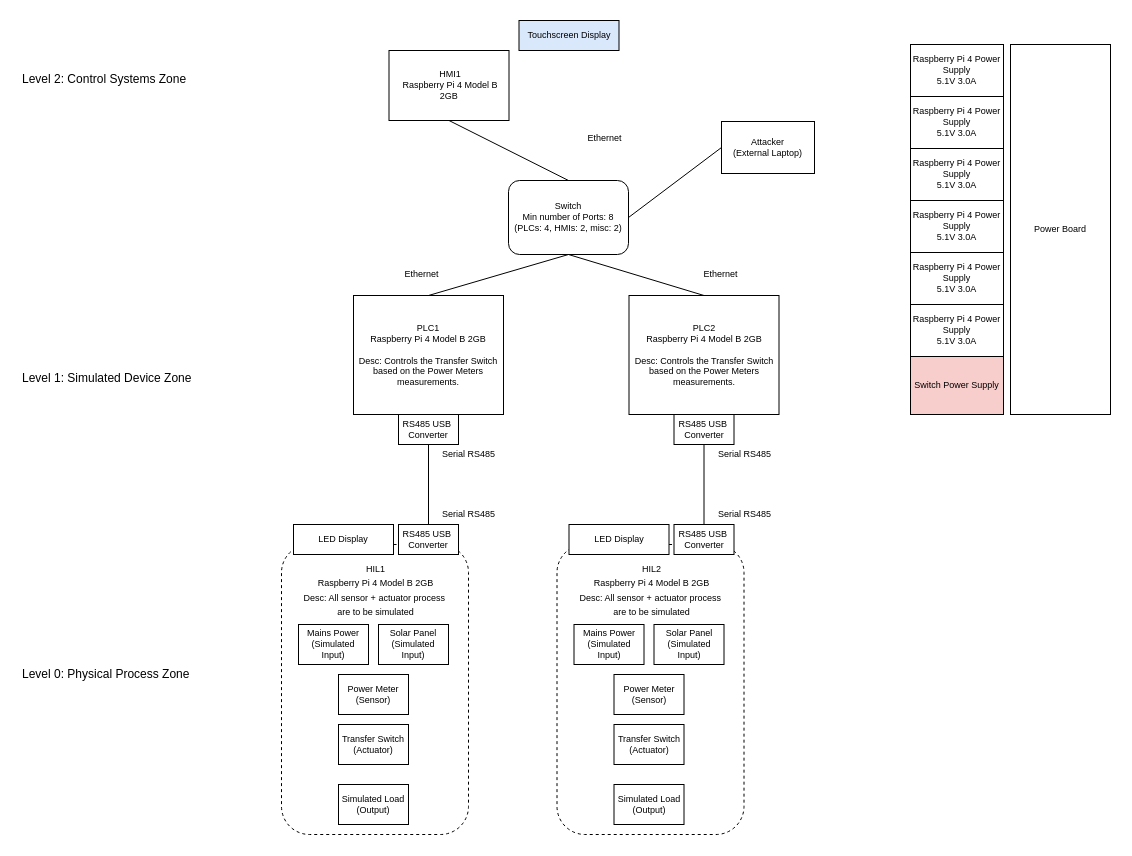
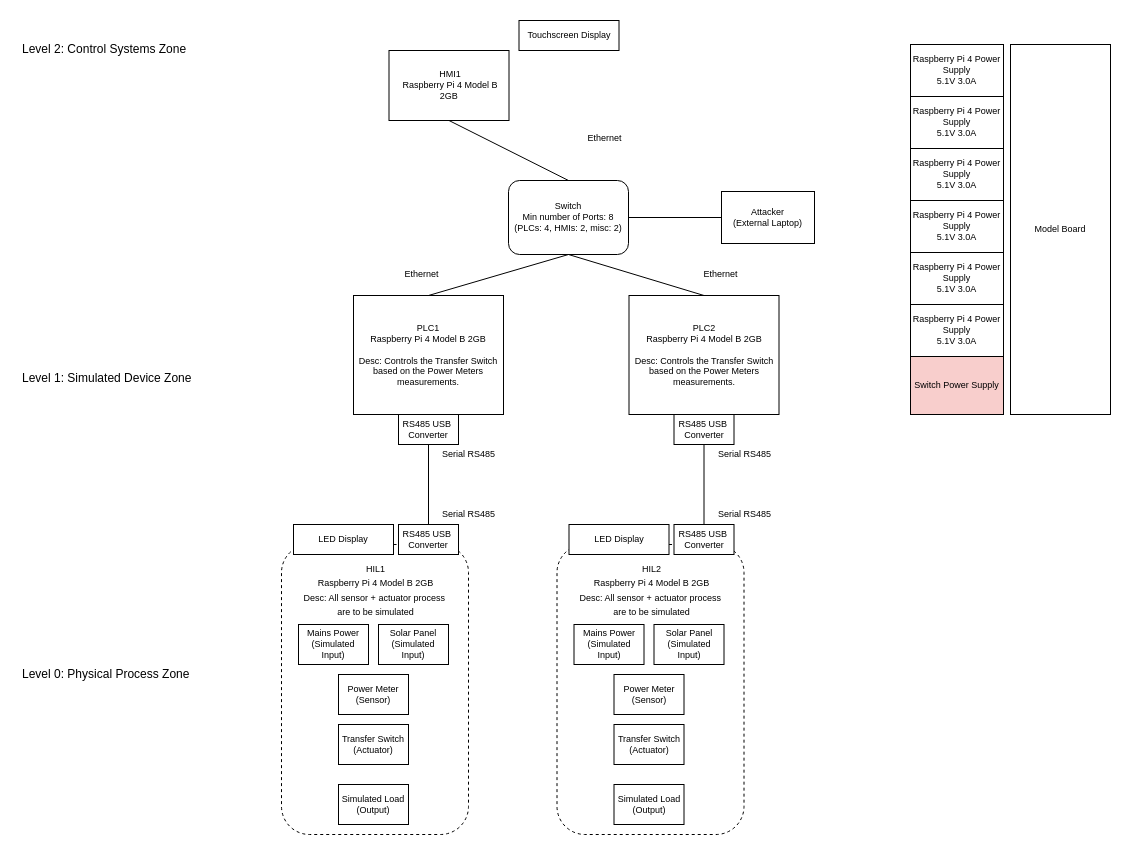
  <mxCell id="0" />
  <mxCell id="1" parent="0" />
  <mxCell id="2" value="&lt;div style=&quot;text-align: center;&quot;&gt;&lt;span style=&quot;background-color: initial;&quot;&gt;HMI1&lt;/span&gt;&lt;/div&gt;&lt;div style=&quot;text-align: center; font-size: 9px;&quot;&gt;Raspberry Pi 4 Model B 2GB&amp;nbsp;&lt;/div&gt;" style="rounded=0;whiteSpace=wrap;html=1;fontSize=9;align=left;" vertex="1" parent="1"><mxGeometry x="388.5" y="50" width="120" height="70" as="geometry" /></mxCell>
  <mxCell id="3" value="&lt;div style=&quot;&quot;&gt;&lt;span style=&quot;background-color: initial;&quot;&gt;Switch&lt;/span&gt;&lt;/div&gt;&lt;div&gt;Min number of Ports: 8&lt;/div&gt;&lt;div&gt;(PLCs: 4, HMIs: 2, misc: 2)&lt;/div&gt;" style="rounded=1;whiteSpace=wrap;html=1;fontSize=9;align=center;" vertex="1" parent="1"><mxGeometry x="508" y="180" width="120" height="74" as="geometry" /></mxCell>
  <mxCell id="4" value="&lt;div style=&quot;&quot;&gt;&lt;span style=&quot;background-color: initial;&quot;&gt;PLC1&lt;/span&gt;&lt;/div&gt;&lt;div style=&quot;&quot;&gt;Raspberry Pi 4 Model B 2GB&lt;/div&gt;&lt;div style=&quot;font-size: 9px;&quot;&gt;&lt;br&gt;&lt;/div&gt;&lt;div style=&quot;font-size: 9px;&quot;&gt;Desc: Controls the Transfer Switch based on the Power Meters measurements.&lt;/div&gt;" style="rounded=0;whiteSpace=wrap;html=1;fontSize=9;align=center;horizontal=1;" vertex="1" parent="1"><mxGeometry x="353" y="295" width="150" height="119" as="geometry" /></mxCell>
  <mxCell id="5" value="" style="endArrow=none;html=1;rounded=0;exitX=0.5;exitY=1;exitDx=0;exitDy=0;entryX=0.5;entryY=0;entryDx=0;entryDy=0;" edge="1" parent="1" source="3" target="4"><mxGeometry width="50" height="50" relative="1" as="geometry"><mxPoint x="368" y="204" as="sourcePoint" /><mxPoint x="368" y="154" as="targetPoint" /></mxGeometry></mxCell>
  <mxCell id="6" value="" style="endArrow=none;html=1;rounded=0;exitX=0.5;exitY=0;exitDx=0;exitDy=0;entryX=0.5;entryY=1;entryDx=0;entryDy=0;" edge="1" parent="1" source="3" target="2"><mxGeometry width="50" height="50" relative="1" as="geometry"><mxPoint x="548" y="194" as="sourcePoint" /><mxPoint x="598" y="144" as="targetPoint" /></mxGeometry></mxCell>
- <mxCell id="7" value="Attacker&lt;div&gt;(External Laptop)&lt;/div&gt;" style="rounded=0;whiteSpace=wrap;html=1;fontSize=9;" vertex="1" parent="1"><mxGeometry x="721" y="121" width="93" height="52" as="geometry" /></mxCell>
+ <mxCell id="7" value="Attacker&lt;div&gt;(External Laptop)&lt;/div&gt;" style="rounded=0;whiteSpace=wrap;html=1;fontSize=9;" vertex="1" parent="1"><mxGeometry x="721" y="191" width="93" height="52" as="geometry" /></mxCell>
  <mxCell id="8" value="" style="endArrow=none;html=1;rounded=0;entryX=0;entryY=0.5;entryDx=0;entryDy=0;exitX=1;exitY=0.5;exitDx=0;exitDy=0;" edge="1" parent="1" source="3" target="7"><mxGeometry width="50" height="50" relative="1" as="geometry"><mxPoint x="578" y="264" as="sourcePoint" /><mxPoint x="658" y="318" as="targetPoint" /></mxGeometry></mxCell>
  <mxCell id="9" value="Level 1: Simulated Device Zone" style="text;html=1;align=left;verticalAlign=middle;resizable=0;points=[];autosize=1;strokeColor=none;fillColor=none;" vertex="1" parent="1"><mxGeometry x="20" y="363" width="190" height="30" as="geometry" /></mxCell>
- <mxCell id="10" value="Level 2: Control Systems Zone" style="text;html=1;align=left;verticalAlign=middle;resizable=0;points=[];autosize=1;strokeColor=none;fillColor=none;" vertex="1" parent="1"><mxGeometry x="20" y="64" width="190" height="30" as="geometry" /></mxCell>
+ <mxCell id="10" value="Level 2: Control Systems Zone" style="text;html=1;align=left;verticalAlign=middle;resizable=0;points=[];autosize=1;strokeColor=none;fillColor=none;" vertex="1" parent="1"><mxGeometry x="20" y="34" width="190" height="30" as="geometry" /></mxCell>
  <mxCell id="11" value="Level 0: Physical Process Zone" style="text;html=1;align=left;verticalAlign=middle;resizable=0;points=[];autosize=1;strokeColor=none;fillColor=none;" vertex="1" parent="1"><mxGeometry x="20" y="659" width="190" height="30" as="geometry" /></mxCell>
  <mxCell id="12" value="Solar Panel (Simulated Input)" style="rounded=0;whiteSpace=wrap;html=1;fontSize=9;" vertex="1" parent="1"><mxGeometry x="378" y="624" width="70" height="40" as="geometry" /></mxCell>
  <mxCell id="13" value="Mains Power (Simulated Input)" style="rounded=0;whiteSpace=wrap;html=1;fontSize=9;" vertex="1" parent="1"><mxGeometry x="298" y="624" width="70" height="40" as="geometry" /></mxCell>
  <mxCell id="14" value="Simulated Load (Output)" style="rounded=0;whiteSpace=wrap;html=1;fontSize=9;" vertex="1" parent="1"><mxGeometry x="338" y="784" width="70" height="40" as="geometry" /></mxCell>
  <mxCell id="15" value="Power Meter&lt;div&gt;(Sensor)&lt;/div&gt;" style="rounded=0;whiteSpace=wrap;html=1;fontSize=9;" vertex="1" parent="1"><mxGeometry x="338" y="674" width="70" height="40" as="geometry" /></mxCell>
  <mxCell id="16" value="Transfer Switch (Actuator)" style="rounded=0;whiteSpace=wrap;html=1;fontSize=9;" vertex="1" parent="1"><mxGeometry x="338" y="724" width="70" height="40" as="geometry" /></mxCell>
  <mxCell id="17" value="" style="rounded=1;whiteSpace=wrap;html=1;dashed=1;fillColor=none;" vertex="1" parent="1"><mxGeometry x="281" y="544" width="187" height="290" as="geometry" /></mxCell>
  <mxCell id="18" value="&lt;font style=&quot;font-size: 9px;&quot;&gt;HIL1&lt;/font&gt;&lt;div&gt;&lt;font style=&quot;font-size: 9px;&quot;&gt;Raspberry Pi 4 Model B 2GB&lt;br&gt;&lt;/font&gt;&lt;div&gt;&lt;font style=&quot;font-size: 9px;&quot;&gt;Desc: All sensor + actuator process&amp;nbsp;&lt;/font&gt;&lt;/div&gt;&lt;div&gt;&lt;font style=&quot;font-size: 9px;&quot;&gt;are to be simulated&lt;/font&gt;&lt;/div&gt;&lt;/div&gt;" style="text;html=1;align=center;verticalAlign=middle;resizable=0;points=[];autosize=1;strokeColor=none;fillColor=none;" vertex="1" parent="1"><mxGeometry x="290" y="554" width="170" height="70" as="geometry" /></mxCell>
  <mxCell id="19" value="" style="endArrow=none;html=1;rounded=0;entryX=0.5;entryY=1;entryDx=0;entryDy=0;exitX=0.5;exitY=0;exitDx=0;exitDy=0;" edge="1" parent="1" source="24" target="23"><mxGeometry width="50" height="50" relative="1" as="geometry"><mxPoint x="427" y="514" as="sourcePoint" /><mxPoint x="547" y="534" as="targetPoint" /></mxGeometry></mxCell>
  <mxCell id="20" value="Ethernet" style="text;html=1;align=center;verticalAlign=middle;resizable=0;points=[];autosize=1;strokeColor=none;fillColor=none;fontSize=9;" vertex="1" parent="1"><mxGeometry x="573.5" y="128" width="60" height="20" as="geometry" /></mxCell>
  <mxCell id="21" value="Ethernet" style="text;html=1;align=center;verticalAlign=middle;resizable=0;points=[];autosize=1;strokeColor=none;fillColor=none;fontSize=9;" vertex="1" parent="1"><mxGeometry x="391" y="264" width="60" height="20" as="geometry" /></mxCell>
  <mxCell id="22" value="Serial RS485" style="text;html=1;align=center;verticalAlign=middle;resizable=0;points=[];autosize=1;strokeColor=none;fillColor=none;fontSize=9;" vertex="1" parent="1"><mxGeometry x="428" y="444" width="80" height="20" as="geometry" /></mxCell>
  <mxCell id="23" value="RS485 USB&amp;nbsp; Converter" style="rounded=0;whiteSpace=wrap;html=1;fontSize=9;" vertex="1" parent="1"><mxGeometry x="398" y="414" width="60" height="30" as="geometry" /></mxCell>
  <mxCell id="24" value="RS485 USB&amp;nbsp; Converter" style="rounded=0;whiteSpace=wrap;html=1;fontSize=9;" vertex="1" parent="1"><mxGeometry x="398" y="524" width="60" height="30" as="geometry" /></mxCell>
  <mxCell id="25" value="Serial RS485" style="text;html=1;align=center;verticalAlign=middle;resizable=0;points=[];autosize=1;strokeColor=none;fillColor=none;fontSize=9;" vertex="1" parent="1"><mxGeometry x="428" y="504" width="80" height="20" as="geometry" /></mxCell>
  <mxCell id="26" value="LED Display" style="rounded=0;whiteSpace=wrap;html=1;fontSize=9;" vertex="1" parent="1"><mxGeometry x="293" y="524" width="100" height="30" as="geometry" /></mxCell>
- <mxCell id="27" value="Touchscreen Display" style="rounded=0;whiteSpace=wrap;html=1;fontSize=9;fillColor=#dae8fc;" vertex="1" parent="1"><mxGeometry x="518.5" y="20" width="100" height="30" as="geometry" /></mxCell>
+ <mxCell id="27" value="Touchscreen Display" style="rounded=0;whiteSpace=wrap;html=1;fontSize=9;" vertex="1" parent="1"><mxGeometry x="518.5" y="20" width="100" height="30" as="geometry" /></mxCell>
  <mxCell id="28" value="&lt;div style=&quot;&quot;&gt;&lt;span style=&quot;background-color: initial;&quot;&gt;PLC2&lt;/span&gt;&lt;/div&gt;&lt;div style=&quot;&quot;&gt;Raspberry Pi 4 Model B 2GB&lt;/div&gt;&lt;div style=&quot;font-size: 9px;&quot;&gt;&lt;br&gt;&lt;/div&gt;&lt;div style=&quot;font-size: 9px;&quot;&gt;Desc: Controls the Transfer Switch based on the Power Meters measurements.&lt;/div&gt;" style="rounded=0;whiteSpace=wrap;html=1;fontSize=9;align=center;horizontal=1;" vertex="1" parent="1"><mxGeometry x="628.5" y="295" width="150" height="119" as="geometry" /></mxCell>
  <mxCell id="29" value="Solar Panel (Simulated Input)" style="rounded=0;whiteSpace=wrap;html=1;fontSize=9;" vertex="1" parent="1"><mxGeometry x="653.5" y="624" width="70" height="40" as="geometry" /></mxCell>
  <mxCell id="30" value="Mains Power (Simulated Input)" style="rounded=0;whiteSpace=wrap;html=1;fontSize=9;" vertex="1" parent="1"><mxGeometry x="573.5" y="624" width="70" height="40" as="geometry" /></mxCell>
  <mxCell id="31" value="Simulated Load (Output)" style="rounded=0;whiteSpace=wrap;html=1;fontSize=9;" vertex="1" parent="1"><mxGeometry x="613.5" y="784" width="70" height="40" as="geometry" /></mxCell>
  <mxCell id="32" value="Power Meter&lt;div&gt;(Sensor)&lt;/div&gt;" style="rounded=0;whiteSpace=wrap;html=1;fontSize=9;" vertex="1" parent="1"><mxGeometry x="613.5" y="674" width="70" height="40" as="geometry" /></mxCell>
  <mxCell id="33" value="Transfer Switch (Actuator)" style="rounded=0;whiteSpace=wrap;html=1;fontSize=9;" vertex="1" parent="1"><mxGeometry x="613.5" y="724" width="70" height="40" as="geometry" /></mxCell>
  <mxCell id="34" value="" style="rounded=1;whiteSpace=wrap;html=1;dashed=1;fillColor=none;" vertex="1" parent="1"><mxGeometry x="556.5" y="544" width="187" height="290" as="geometry" /></mxCell>
  <mxCell id="35" value="&lt;font style=&quot;font-size: 9px;&quot;&gt;HIL2&lt;/font&gt;&lt;div&gt;&lt;span style=&quot;font-size: 9px; background-color: initial;&quot;&gt;Raspberry Pi 4 Model B 2GB&lt;/span&gt;&lt;div&gt;&lt;div&gt;&lt;font style=&quot;font-size: 9px;&quot;&gt;Desc: All sensor + actuator process&amp;nbsp;&lt;/font&gt;&lt;/div&gt;&lt;div&gt;&lt;font style=&quot;font-size: 9px;&quot;&gt;are to be simulated&lt;/font&gt;&lt;/div&gt;&lt;/div&gt;&lt;/div&gt;" style="text;html=1;align=center;verticalAlign=middle;resizable=0;points=[];autosize=1;strokeColor=none;fillColor=none;" vertex="1" parent="1"><mxGeometry x="565.5" y="554" width="170" height="70" as="geometry" /></mxCell>
  <mxCell id="36" value="" style="endArrow=none;html=1;rounded=0;entryX=0.5;entryY=1;entryDx=0;entryDy=0;exitX=0.5;exitY=0;exitDx=0;exitDy=0;" edge="1" parent="1" source="40" target="39"><mxGeometry width="50" height="50" relative="1" as="geometry"><mxPoint x="702.5" y="514" as="sourcePoint" /><mxPoint x="822.5" y="534" as="targetPoint" /></mxGeometry></mxCell>
  <mxCell id="37" value="Ethernet" style="text;html=1;align=center;verticalAlign=middle;resizable=0;points=[];autosize=1;strokeColor=none;fillColor=none;fontSize=9;" vertex="1" parent="1"><mxGeometry x="689.5" y="264" width="60" height="20" as="geometry" /></mxCell>
  <mxCell id="38" value="Serial RS485" style="text;html=1;align=center;verticalAlign=middle;resizable=0;points=[];autosize=1;strokeColor=none;fillColor=none;fontSize=9;" vertex="1" parent="1"><mxGeometry x="703.5" y="444" width="80" height="20" as="geometry" /></mxCell>
  <mxCell id="39" value="RS485 USB&amp;nbsp; Converter" style="rounded=0;whiteSpace=wrap;html=1;fontSize=9;" vertex="1" parent="1"><mxGeometry x="673.5" y="414" width="60" height="30" as="geometry" /></mxCell>
  <mxCell id="40" value="RS485 USB&amp;nbsp; Converter" style="rounded=0;whiteSpace=wrap;html=1;fontSize=9;" vertex="1" parent="1"><mxGeometry x="673.5" y="524" width="60" height="30" as="geometry" /></mxCell>
  <mxCell id="41" value="Serial RS485" style="text;html=1;align=center;verticalAlign=middle;resizable=0;points=[];autosize=1;strokeColor=none;fillColor=none;fontSize=9;" vertex="1" parent="1"><mxGeometry x="703.5" y="504" width="80" height="20" as="geometry" /></mxCell>
  <mxCell id="42" value="LED Display" style="rounded=0;whiteSpace=wrap;html=1;fontSize=9;" vertex="1" parent="1"><mxGeometry x="568.5" y="524" width="100" height="30" as="geometry" /></mxCell>
  <mxCell id="43" value="" style="endArrow=none;html=1;rounded=0;exitX=0.5;exitY=1;exitDx=0;exitDy=0;entryX=0.5;entryY=0;entryDx=0;entryDy=0;" edge="1" parent="1" source="3" target="28"><mxGeometry width="50" height="50" relative="1" as="geometry"><mxPoint x="578" y="264" as="sourcePoint" /><mxPoint x="438" y="305" as="targetPoint" /></mxGeometry></mxCell>
  <mxCell id="44" value="Raspberry Pi 4 Power Supply&lt;div&gt;5.1V 3.0A&lt;/div&gt;" style="rounded=0;whiteSpace=wrap;html=1;fontSize=9;" vertex="1" parent="1"><mxGeometry x="910" y="44" width="93" height="52" as="geometry" /></mxCell>
  <mxCell id="45" value="Raspberry Pi 4 Power Supply&lt;div&gt;5.1V 3.0A&lt;/div&gt;" style="rounded=0;whiteSpace=wrap;html=1;fontSize=9;" vertex="1" parent="1"><mxGeometry x="910" y="96" width="93" height="52" as="geometry" /></mxCell>
  <mxCell id="46" value="Raspberry Pi 4 Power Supply&lt;div&gt;5.1V 3.0A&lt;/div&gt;" style="rounded=0;whiteSpace=wrap;html=1;fontSize=9;" vertex="1" parent="1"><mxGeometry x="910" y="148" width="93" height="52" as="geometry" /></mxCell>
  <mxCell id="47" value="Raspberry Pi 4 Power Supply&lt;div&gt;5.1V 3.0A&lt;/div&gt;" style="rounded=0;whiteSpace=wrap;html=1;fontSize=9;" vertex="1" parent="1"><mxGeometry x="910" y="200" width="93" height="52" as="geometry" /></mxCell>
  <mxCell id="48" value="Raspberry Pi 4 Power Supply&lt;div&gt;5.1V 3.0A&lt;/div&gt;" style="rounded=0;whiteSpace=wrap;html=1;fontSize=9;" vertex="1" parent="1"><mxGeometry x="910" y="252" width="93" height="52" as="geometry" /></mxCell>
  <mxCell id="49" value="Raspberry Pi 4 Power Supply&lt;div&gt;5.1V 3.0A&lt;/div&gt;" style="rounded=0;whiteSpace=wrap;html=1;fontSize=9;" vertex="1" parent="1"><mxGeometry x="910" y="304" width="93" height="52" as="geometry" /></mxCell>
- <mxCell id="50" value="Power Board" style="rounded=0;whiteSpace=wrap;html=1;fontSize=9;" vertex="1" parent="1"><mxGeometry x="1010" y="44" width="100" height="370" as="geometry" /></mxCell>
+ <mxCell id="50" value="Model Board" style="rounded=0;whiteSpace=wrap;html=1;fontSize=9;" vertex="1" parent="1"><mxGeometry x="1010" y="44" width="100" height="370" as="geometry" /></mxCell>
  <mxCell id="51" value="Switch Power Supply" style="rounded=0;whiteSpace=wrap;html=1;fontSize=9;fillColor=#f8cecc;" vertex="1" parent="1"><mxGeometry x="910" y="356" width="93" height="58" as="geometry" /></mxCell>
